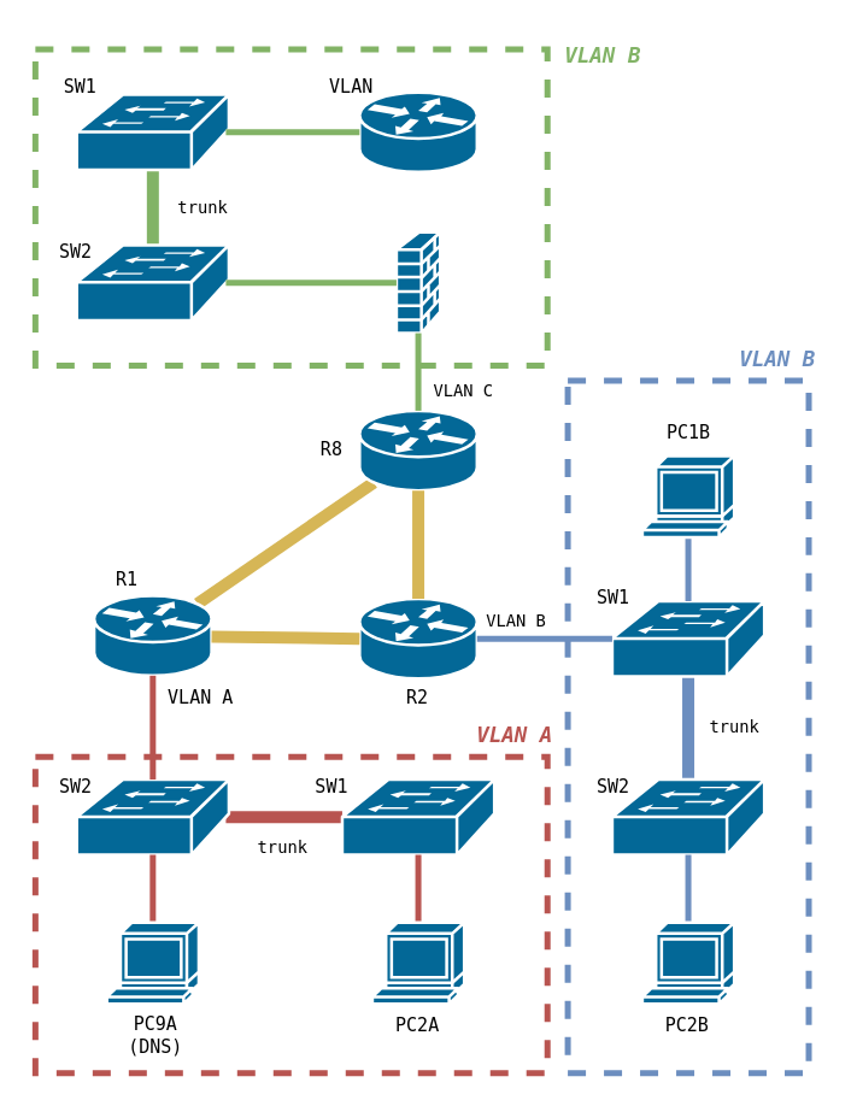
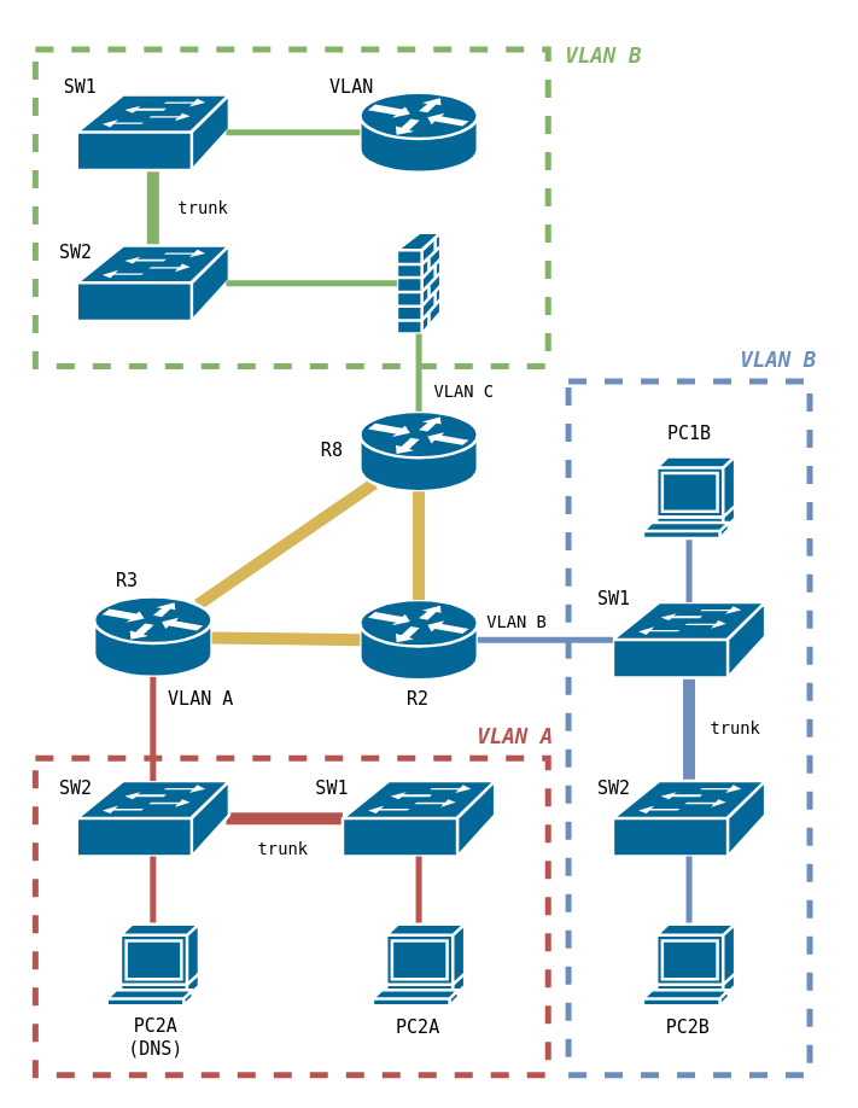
  <mxCell id="0" />
  <mxCell id="1" parent="0" />
  <mxCell id="2" value="" style="rounded=0;whiteSpace=wrap;html=1;fillColor=none;strokeWidth=4;dashed=1;strokeColor=#82b366;" parent="1" vertex="1"><mxGeometry x="23" y="32" width="340" height="210" as="geometry" /></mxCell>
  <mxCell id="3" style="rounded=0;orthogonalLoop=1;jettySize=auto;html=1;fillColor=#fff2cc;strokeColor=#d6b656;strokeWidth=8;endArrow=none;endFill=0;exitX=0.12;exitY=0.9;exitDx=0;exitDy=0;exitPerimeter=0;entryX=0.88;entryY=0.1;entryDx=0;entryDy=0;entryPerimeter=0;" parent="1" source="4" target="6" edge="1"><mxGeometry relative="1" as="geometry" /></mxCell>
  <mxCell id="4" value="" style="shape=mxgraph.cisco.routers.router;sketch=0;html=1;pointerEvents=1;dashed=0;fillColor=#036897;strokeColor=#ffffff;strokeWidth=2;verticalLabelPosition=bottom;verticalAlign=top;align=center;outlineConnect=0;" parent="1" vertex="1"><mxGeometry x="238.25" y="272" width="78" height="53" as="geometry" /></mxCell>
  <mxCell id="5" value="" style="shape=mxgraph.cisco.routers.router;sketch=0;html=1;pointerEvents=1;dashed=0;fillColor=#036897;strokeColor=#ffffff;strokeWidth=2;verticalLabelPosition=bottom;verticalAlign=top;align=center;outlineConnect=0;" parent="1" vertex="1"><mxGeometry x="238.25" y="397" width="78" height="53" as="geometry" /></mxCell>
  <mxCell id="6" value="" style="shape=mxgraph.cisco.routers.router;sketch=0;html=1;pointerEvents=1;dashed=0;fillColor=#036897;strokeColor=#ffffff;strokeWidth=2;verticalLabelPosition=bottom;verticalAlign=top;align=center;outlineConnect=0;" parent="1" vertex="1"><mxGeometry x="62" y="395" width="78" height="53" as="geometry" /></mxCell>
  <mxCell id="7" value="" style="shape=mxgraph.cisco.security.firewall;sketch=0;html=1;pointerEvents=1;dashed=0;fillColor=#036897;strokeColor=#ffffff;strokeWidth=2;verticalLabelPosition=bottom;verticalAlign=top;align=center;outlineConnect=0;" parent="1" vertex="1"><mxGeometry x="262.75" y="153.5" width="29" height="67" as="geometry" /></mxCell>
  <mxCell id="8" style="edgeStyle=orthogonalEdgeStyle;rounded=0;orthogonalLoop=1;jettySize=auto;html=1;endArrow=none;endFill=0;strokeWidth=8;fillColor=#d5e8d4;strokeColor=#82b366;exitX=0.5;exitY=0.98;exitDx=0;exitDy=0;exitPerimeter=0;entryX=0.5;entryY=0;entryDx=0;entryDy=0;entryPerimeter=0;" parent="1" source="9" target="10" edge="1"><mxGeometry relative="1" as="geometry" /></mxCell>
  <mxCell id="9" value="" style="shape=mxgraph.cisco.switches.workgroup_switch;sketch=0;html=1;pointerEvents=1;dashed=0;fillColor=#036897;strokeColor=#ffffff;strokeWidth=2;verticalLabelPosition=bottom;verticalAlign=top;align=center;outlineConnect=0;" parent="1" vertex="1"><mxGeometry x="50.5" y="62" width="101" height="50" as="geometry" /></mxCell>
  <mxCell id="10" value="" style="shape=mxgraph.cisco.switches.workgroup_switch;sketch=0;html=1;pointerEvents=1;dashed=0;fillColor=#036897;strokeColor=#ffffff;strokeWidth=2;verticalLabelPosition=bottom;verticalAlign=top;align=center;outlineConnect=0;" parent="1" vertex="1"><mxGeometry x="50.5" y="162" width="101" height="50" as="geometry" /></mxCell>
  <mxCell id="11" value="" style="shape=mxgraph.cisco.routers.router;sketch=0;html=1;pointerEvents=1;dashed=0;fillColor=#036897;strokeColor=#ffffff;strokeWidth=2;verticalLabelPosition=bottom;verticalAlign=top;align=center;outlineConnect=0;" parent="1" vertex="1"><mxGeometry x="238.25" y="60.5" width="78" height="53" as="geometry" /></mxCell>
  <mxCell id="12" style="rounded=0;orthogonalLoop=1;jettySize=auto;html=1;entryX=0.5;entryY=0;entryDx=0;entryDy=0;entryPerimeter=0;endArrow=none;endFill=0;strokeWidth=4;fillColor=#d5e8d4;strokeColor=#82b366;" parent="1" source="7" target="4" edge="1"><mxGeometry relative="1" as="geometry" /></mxCell>
  <mxCell id="13" style="edgeStyle=orthogonalEdgeStyle;rounded=0;orthogonalLoop=1;jettySize=auto;html=1;entryX=0;entryY=0.5;entryDx=0;entryDy=0;entryPerimeter=0;endArrow=none;endFill=0;strokeWidth=4;fillColor=#d5e8d4;strokeColor=#82b366;exitX=0.98;exitY=0.5;exitDx=0;exitDy=0;exitPerimeter=0;" parent="1" source="10" target="7" edge="1"><mxGeometry relative="1" as="geometry"><Array as="points"><mxPoint x="263" y="187" /></Array></mxGeometry></mxCell>
  <mxCell id="14" style="edgeStyle=orthogonalEdgeStyle;rounded=0;orthogonalLoop=1;jettySize=auto;html=1;endArrow=none;endFill=0;strokeWidth=4;fillColor=#d5e8d4;strokeColor=#82b366;entryX=0.98;entryY=0.5;entryDx=0;entryDy=0;entryPerimeter=0;" parent="1" source="11" target="9" edge="1"><mxGeometry relative="1" as="geometry" /></mxCell>
  <mxCell id="15" style="rounded=0;orthogonalLoop=1;jettySize=auto;html=1;entryX=0.5;entryY=0;entryDx=0;entryDy=0;entryPerimeter=0;endArrow=none;endFill=0;fillColor=#fff2cc;strokeColor=#d6b656;strokeWidth=8;" parent="1" source="4" target="5" edge="1"><mxGeometry relative="1" as="geometry" /></mxCell>
  <mxCell id="16" style="rounded=0;orthogonalLoop=1;jettySize=auto;html=1;entryX=0;entryY=0.5;entryDx=0;entryDy=0;entryPerimeter=0;endArrow=none;endFill=0;fillColor=#fff2cc;strokeColor=#d6b656;strokeWidth=8;" parent="1" source="6" target="5" edge="1"><mxGeometry relative="1" as="geometry" /></mxCell>
  <mxCell id="17" value="" style="rounded=0;whiteSpace=wrap;html=1;fillColor=none;dashed=1;strokeWidth=4;strokeColor=#b85450;" parent="1" vertex="1"><mxGeometry x="23" y="502" width="340" height="210" as="geometry" /></mxCell>
  <mxCell id="18" style="edgeStyle=orthogonalEdgeStyle;rounded=0;orthogonalLoop=1;jettySize=auto;html=1;endArrow=none;endFill=0;strokeWidth=8;fillColor=#f8cecc;strokeColor=#b85450;entryX=0.98;entryY=0.5;entryDx=0;entryDy=0;entryPerimeter=0;exitX=0;exitY=0.5;exitDx=0;exitDy=0;exitPerimeter=0;" parent="1" source="19" target="20" edge="1"><mxGeometry relative="1" as="geometry" /></mxCell>
  <mxCell id="19" value="" style="shape=mxgraph.cisco.switches.workgroup_switch;sketch=0;html=1;pointerEvents=1;dashed=0;fillColor=#036897;strokeColor=#ffffff;strokeWidth=2;verticalLabelPosition=bottom;verticalAlign=top;align=center;outlineConnect=0;" parent="1" vertex="1"><mxGeometry x="226.75" y="517" width="101" height="50" as="geometry" /></mxCell>
  <mxCell id="20" value="" style="shape=mxgraph.cisco.switches.workgroup_switch;sketch=0;html=1;pointerEvents=1;dashed=0;fillColor=#036897;strokeColor=#ffffff;strokeWidth=2;verticalLabelPosition=bottom;verticalAlign=top;align=center;outlineConnect=0;" parent="1" vertex="1"><mxGeometry x="50.5" y="517" width="101" height="50" as="geometry" /></mxCell>
  <mxCell id="21" style="edgeStyle=orthogonalEdgeStyle;rounded=0;orthogonalLoop=1;jettySize=auto;html=1;fillColor=#f8cecc;strokeColor=#b85450;strokeWidth=4;endArrow=none;endFill=0;" parent="1" source="20" target="25" edge="1"><mxGeometry relative="1" as="geometry"><mxPoint x="-94.5" y="549" as="targetPoint" /></mxGeometry></mxCell>
  <mxCell id="22" value="&lt;pre&gt;VLAN A&lt;/pre&gt;" style="text;html=1;align=center;verticalAlign=middle;whiteSpace=wrap;rounded=0;" parent="1" vertex="1"><mxGeometry x="103" y="448" width="60" height="30" as="geometry" /></mxCell>
  <mxCell id="23" style="rounded=0;orthogonalLoop=1;jettySize=auto;html=1;exitX=0.5;exitY=0;exitDx=0;exitDy=0;exitPerimeter=0;fillColor=#f8cecc;strokeColor=#b85450;strokeWidth=4;endArrow=none;endFill=0;" parent="1" source="26" target="19" edge="1"><mxGeometry relative="1" as="geometry"><mxPoint x="-94.5" y="302" as="sourcePoint" /><mxPoint x="263" y="622" as="targetPoint" /><Array as="points" /></mxGeometry></mxCell>
  <mxCell id="24" style="edgeStyle=orthogonalEdgeStyle;rounded=0;orthogonalLoop=1;jettySize=auto;html=1;entryX=0.5;entryY=0;entryDx=0;entryDy=0;entryPerimeter=0;endArrow=none;endFill=0;fillColor=#f8cecc;strokeColor=#b85450;strokeWidth=4;" parent="1" source="6" target="20" edge="1"><mxGeometry relative="1" as="geometry" /></mxCell>
  <mxCell id="25" value="" style="shape=mxgraph.cisco.computers_and_peripherals.terminal;sketch=0;html=1;pointerEvents=1;dashed=0;fillColor=#036897;strokeColor=#ffffff;strokeWidth=2;verticalLabelPosition=bottom;verticalAlign=top;align=center;outlineConnect=0;" parent="1" vertex="1"><mxGeometry x="70.5" y="612" width="61" height="54" as="geometry" /></mxCell>
  <mxCell id="26" value="" style="shape=mxgraph.cisco.computers_and_peripherals.terminal;sketch=0;html=1;pointerEvents=1;dashed=0;fillColor=#036897;strokeColor=#ffffff;strokeWidth=2;verticalLabelPosition=bottom;verticalAlign=top;align=center;outlineConnect=0;" parent="1" vertex="1"><mxGeometry x="246.75" y="612" width="61" height="54" as="geometry" /></mxCell>
  <mxCell id="27" value="&lt;pre&gt;PC2A&lt;/pre&gt;" style="text;html=1;align=center;verticalAlign=middle;whiteSpace=wrap;rounded=0;" parent="1" vertex="1"><mxGeometry x="247.25" y="666" width="60" height="30" as="geometry" /></mxCell>
- <mxCell id="28" value="&lt;div align=&quot;center&quot;&gt;&lt;pre&gt;PC9A&lt;br&gt;(DNS)&lt;/pre&gt;&lt;/div&gt;" style="text;html=1;align=center;verticalAlign=middle;whiteSpace=wrap;rounded=0;" parent="1" vertex="1"><mxGeometry x="73" y="672" width="60" height="30" as="geometry" /></mxCell>
+ <mxCell id="28" value="&lt;div align=&quot;center&quot;&gt;&lt;pre&gt;PC2A&lt;br&gt;(DNS)&lt;/pre&gt;&lt;/div&gt;" style="text;html=1;align=center;verticalAlign=middle;whiteSpace=wrap;rounded=0;" parent="1" vertex="1"><mxGeometry x="73" y="672" width="60" height="30" as="geometry" /></mxCell>
  <mxCell id="29" value="" style="rounded=0;whiteSpace=wrap;html=1;fillColor=none;dashed=1;strokeWidth=4;strokeColor=#6c8ebf;" parent="1" vertex="1"><mxGeometry x="376.5" y="252" width="160" height="460" as="geometry" /></mxCell>
  <mxCell id="30" style="edgeStyle=orthogonalEdgeStyle;rounded=0;orthogonalLoop=1;jettySize=auto;html=1;fillColor=#dae8fc;strokeColor=#6c8ebf;strokeWidth=8;endArrow=none;endFill=0;" parent="1" source="31" target="32" edge="1"><mxGeometry relative="1" as="geometry" /></mxCell>
  <mxCell id="31" value="" style="shape=mxgraph.cisco.switches.workgroup_switch;sketch=0;html=1;pointerEvents=1;dashed=0;fillColor=#036897;strokeColor=#ffffff;strokeWidth=2;verticalLabelPosition=bottom;verticalAlign=top;align=center;outlineConnect=0;" parent="1" vertex="1"><mxGeometry x="406" y="398.5" width="101" height="50" as="geometry" /></mxCell>
  <mxCell id="32" value="" style="shape=mxgraph.cisco.switches.workgroup_switch;sketch=0;html=1;pointerEvents=1;dashed=0;fillColor=#036897;strokeColor=#ffffff;strokeWidth=2;verticalLabelPosition=bottom;verticalAlign=top;align=center;outlineConnect=0;" parent="1" vertex="1"><mxGeometry x="406" y="517" width="101" height="50" as="geometry" /></mxCell>
  <mxCell id="33" style="edgeStyle=orthogonalEdgeStyle;rounded=0;orthogonalLoop=1;jettySize=auto;html=1;endArrow=none;endFill=0;strokeWidth=4;fillColor=#dae8fc;strokeColor=#6c8ebf;" parent="1" source="32" target="36" edge="1"><mxGeometry relative="1" as="geometry"><mxPoint x="454" y="646" as="targetPoint" /></mxGeometry></mxCell>
  <mxCell id="34" value="&lt;pre style=&quot;font-size: 14px;&quot;&gt;&lt;font color=&quot;#6c8ebf&quot;&gt;&lt;b&gt;&lt;i&gt;VLAN B&lt;br&gt;&lt;/i&gt;&lt;/b&gt;&lt;/font&gt;&lt;/pre&gt;" style="text;html=1;align=center;verticalAlign=middle;whiteSpace=wrap;rounded=0;strokeWidth=1;" parent="1" vertex="1"><mxGeometry x="485" y="223" width="62" height="29" as="geometry" /></mxCell>
  <mxCell id="35" style="edgeStyle=orthogonalEdgeStyle;rounded=0;orthogonalLoop=1;jettySize=auto;html=1;entryX=0.5;entryY=0;entryDx=0;entryDy=0;entryPerimeter=0;exitX=0.5;exitY=1;exitDx=0;exitDy=0;exitPerimeter=0;endArrow=none;endFill=0;strokeWidth=4;fillColor=#dae8fc;strokeColor=#6c8ebf;" parent="1" source="37" target="31" edge="1"><mxGeometry relative="1" as="geometry"><mxPoint x="454" y="399" as="sourcePoint" /></mxGeometry></mxCell>
  <mxCell id="36" value="" style="shape=mxgraph.cisco.computers_and_peripherals.terminal;sketch=0;html=1;pointerEvents=1;dashed=0;fillColor=#036897;strokeColor=#ffffff;strokeWidth=2;verticalLabelPosition=bottom;verticalAlign=top;align=center;outlineConnect=0;" parent="1" vertex="1"><mxGeometry x="426" y="612" width="61" height="54" as="geometry" /></mxCell>
  <mxCell id="37" value="" style="shape=mxgraph.cisco.computers_and_peripherals.terminal;sketch=0;html=1;pointerEvents=1;dashed=0;fillColor=#036897;strokeColor=#ffffff;strokeWidth=2;verticalLabelPosition=bottom;verticalAlign=top;align=center;outlineConnect=0;" parent="1" vertex="1"><mxGeometry x="426" y="302" width="61" height="54" as="geometry" /></mxCell>
  <mxCell id="38" value="&lt;pre&gt;PC1B&lt;/pre&gt;" style="text;html=1;align=center;verticalAlign=middle;whiteSpace=wrap;rounded=0;" parent="1" vertex="1"><mxGeometry x="426.5" y="272" width="60" height="30" as="geometry" /></mxCell>
  <mxCell id="39" value="&lt;pre&gt;PC2B&lt;/pre&gt;" style="text;html=1;align=center;verticalAlign=middle;whiteSpace=wrap;rounded=0;" parent="1" vertex="1"><mxGeometry x="426" y="666" width="60" height="30" as="geometry" /></mxCell>
  <mxCell id="40" style="rounded=0;orthogonalLoop=1;jettySize=auto;html=1;entryX=0;entryY=0.5;entryDx=0;entryDy=0;entryPerimeter=0;endArrow=none;endFill=0;strokeWidth=4;fillColor=#dae8fc;strokeColor=#6c8ebf;" parent="1" source="5" target="31" edge="1"><mxGeometry relative="1" as="geometry" /></mxCell>
  <mxCell id="41" value="&lt;pre style=&quot;font-size: 14px;&quot;&gt;&lt;font style=&quot;font-size: 14px;&quot; color=&quot;#b85450&quot;&gt;VLAN A&lt;/font&gt;&lt;/pre&gt;" style="edgeLabel;html=1;align=center;verticalAlign=middle;resizable=0;points=[];labelBackgroundColor=none;labelBorderColor=none;textShadow=0;fontStyle=3;fontSize=14;" parent="1" vertex="1" connectable="0"><mxGeometry x="340" y="487.001" as="geometry" /></mxCell>
  <mxCell id="42" value="&lt;pre style=&quot;font-size: 14px;&quot;&gt;&lt;font color=&quot;#82b366&quot;&gt;&lt;b&gt;&lt;i&gt;VLAN B&lt;br&gt;&lt;/i&gt;&lt;/b&gt;&lt;/font&gt;&lt;/pre&gt;" style="text;html=1;align=center;verticalAlign=middle;whiteSpace=wrap;rounded=0;strokeWidth=1;" parent="1" vertex="1"><mxGeometry x="370" y="20" width="60" height="31" as="geometry" /></mxCell>
  <mxCell id="43" value="&lt;pre&gt;R8&lt;/pre&gt;" style="text;html=1;align=center;verticalAlign=middle;whiteSpace=wrap;rounded=0;" parent="1" vertex="1"><mxGeometry x="190" y="283" width="60" height="30" as="geometry" /></mxCell>
- <mxCell id="44" value="&lt;pre&gt;R1&lt;br&gt;&lt;/pre&gt;" style="text;html=1;align=center;verticalAlign=middle;whiteSpace=wrap;rounded=0;" parent="1" vertex="1"><mxGeometry x="54" y="370" width="60" height="30" as="geometry" /></mxCell>
+ <mxCell id="44" value="&lt;pre&gt;R3&lt;br&gt;&lt;/pre&gt;" style="text;html=1;align=center;verticalAlign=middle;whiteSpace=wrap;rounded=0;" parent="1" vertex="1"><mxGeometry x="54" y="370" width="60" height="30" as="geometry" /></mxCell>
  <mxCell id="45" value="&lt;pre&gt;R2&lt;br&gt;&lt;/pre&gt;" style="text;html=1;align=center;verticalAlign=middle;whiteSpace=wrap;rounded=0;" parent="1" vertex="1"><mxGeometry x="247.25" y="448" width="60" height="30" as="geometry" /></mxCell>
  <mxCell id="46" value="&lt;pre&gt;VLAN C&lt;/pre&gt;" style="edgeLabel;html=1;align=center;verticalAlign=middle;resizable=0;points=[];labelBackgroundColor=none;" parent="1" vertex="1" connectable="0"><mxGeometry x="306" y="258.996" as="geometry" /></mxCell>
  <mxCell id="47" value="&lt;pre&gt;VLAN B&lt;/pre&gt;" style="edgeLabel;html=1;align=center;verticalAlign=middle;resizable=0;points=[];labelBackgroundColor=none;" parent="1" vertex="1" connectable="0"><mxGeometry x="341.382" y="411.997" as="geometry" /></mxCell>
  <mxCell id="48" value="&lt;pre&gt;trunk&lt;/pre&gt;" style="edgeLabel;html=1;align=center;verticalAlign=middle;resizable=0;points=[];labelBackgroundColor=none;" parent="1" vertex="1" connectable="0"><mxGeometry y="486.997" as="geometry" x="493"><mxPoint x="-7" y="-5" as="offset" /></mxGeometry></mxCell>
  <mxCell id="49" value="&lt;pre&gt;trunk&lt;/pre&gt;" style="edgeLabel;html=1;align=center;verticalAlign=middle;resizable=0;points=[];labelBackgroundColor=none;" parent="1" vertex="1" connectable="0"><mxGeometry x="193" y="566.997" as="geometry"><mxPoint x="-7" y="-5" as="offset" /></mxGeometry></mxCell>
  <mxCell id="50" value="&lt;pre&gt;trunk&lt;/pre&gt;" style="edgeLabel;html=1;align=center;verticalAlign=middle;resizable=0;points=[];labelBackgroundColor=none;" parent="1" vertex="1" connectable="0"><mxGeometry x="140" y="141.997" as="geometry"><mxPoint x="-7" y="-5" as="offset" /></mxGeometry></mxCell>
  <mxCell id="51" value="&lt;pre&gt;SW2&lt;/pre&gt;" style="text;html=1;align=center;verticalAlign=middle;whiteSpace=wrap;rounded=0;" parent="1" vertex="1"><mxGeometry x="20" y="152" width="60" height="30" as="geometry" /></mxCell>
  <mxCell id="52" value="&lt;pre&gt;SW1&lt;br&gt;&lt;/pre&gt;" style="text;html=1;align=center;verticalAlign=middle;whiteSpace=wrap;rounded=0;" parent="1" vertex="1"><mxGeometry x="23" y="42" width="60" height="30" as="geometry" /></mxCell>
  <mxCell id="53" value="&lt;pre&gt;SW1&lt;br&gt;&lt;/pre&gt;" style="text;html=1;align=center;verticalAlign=middle;whiteSpace=wrap;rounded=0;" parent="1" vertex="1"><mxGeometry x="190" y="507" width="60" height="30" as="geometry" /></mxCell>
  <mxCell id="54" value="&lt;pre&gt;SW2&lt;br&gt;&lt;/pre&gt;" style="text;html=1;align=center;verticalAlign=middle;whiteSpace=wrap;rounded=0;" parent="1" vertex="1"><mxGeometry x="20" y="507" width="60" height="30" as="geometry" /></mxCell>
  <mxCell id="55" value="&lt;pre&gt;SW1&lt;br&gt;&lt;/pre&gt;" style="text;html=1;align=center;verticalAlign=middle;whiteSpace=wrap;rounded=0;" parent="1" vertex="1"><mxGeometry x="376.5" y="382" width="60" height="30" as="geometry" /></mxCell>
  <mxCell id="56" value="&lt;pre&gt;SW2&lt;br&gt;&lt;/pre&gt;" style="text;html=1;align=center;verticalAlign=middle;whiteSpace=wrap;rounded=0;" parent="1" vertex="1"><mxGeometry x="376.5" y="507" width="60" height="30" as="geometry" /></mxCell>
  <mxCell id="57" value="&lt;p style=&quot;line-height: 120%;&quot;&gt;&lt;/p&gt;&lt;pre&gt;VLAN&lt;/pre&gt;" style="text;html=1;align=center;verticalAlign=middle;whiteSpace=wrap;rounded=0;" parent="1" vertex="1"><mxGeometry x="202.75" y="42" width="60" height="30" as="geometry" /></mxCell>
